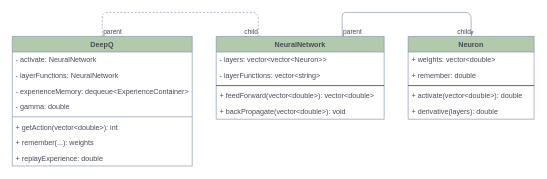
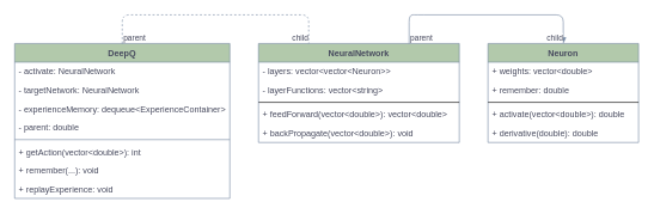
  <mxCell id="0" />
  <mxCell id="1" parent="0" />
  <mxCell id="2" value="DeepQ" style="swimlane;fontStyle=1;align=center;verticalAlign=top;childLayout=stackLayout;horizontal=1;startSize=26;horizontalStack=0;resizeParent=1;resizeParentMax=0;resizeLast=0;collapsible=1;marginBottom=0;fillColor=#B2C9AB;strokeColor=#788AA3;fontColor=#46495D;" vertex="1" parent="1"><mxGeometry x="20" y="60" width="300" height="216" as="geometry" /></mxCell>
  <mxCell id="3" value="- activate: NeuralNetwork" style="text;strokeColor=none;fillColor=none;align=left;verticalAlign=top;spacingLeft=4;spacingRight=4;overflow=hidden;rotatable=0;points=[[0,0.5],[1,0.5]];portConstraint=eastwest;fontColor=#46495D;" vertex="1" parent="2"><mxGeometry y="26" width="300" height="26" as="geometry" /></mxCell>
- <mxCell id="4" value="- layerFunctions: NeuralNetwork" style="text;strokeColor=none;fillColor=none;align=left;verticalAlign=top;spacingLeft=4;spacingRight=4;overflow=hidden;rotatable=0;points=[[0,0.5],[1,0.5]];portConstraint=eastwest;rounded=0;sketch=0;fontColor=#46495D;" vertex="1" parent="2"><mxGeometry y="52" width="300" height="26" as="geometry" /></mxCell>
+ <mxCell id="4" value="- targetNetwork: NeuralNetwork" style="text;strokeColor=none;fillColor=none;align=left;verticalAlign=top;spacingLeft=4;spacingRight=4;overflow=hidden;rotatable=0;points=[[0,0.5],[1,0.5]];portConstraint=eastwest;rounded=0;sketch=0;fontColor=#46495D;" vertex="1" parent="2"><mxGeometry y="52" width="300" height="26" as="geometry" /></mxCell>
  <mxCell id="5" value="- experienceMemory: dequeue&lt;ExperienceContainer&gt;" style="text;strokeColor=none;fillColor=none;align=left;verticalAlign=top;spacingLeft=4;spacingRight=4;overflow=hidden;rotatable=0;points=[[0,0.5],[1,0.5]];portConstraint=eastwest;rounded=0;sketch=0;fontColor=#46495D;" vertex="1" parent="2"><mxGeometry y="78" width="300" height="26" as="geometry" /></mxCell>
- <mxCell id="6" value="- gamma: double" style="text;strokeColor=none;fillColor=none;align=left;verticalAlign=top;spacingLeft=4;spacingRight=4;overflow=hidden;rotatable=0;points=[[0,0.5],[1,0.5]];portConstraint=eastwest;rounded=0;sketch=0;fontColor=#46495D;" vertex="1" parent="2"><mxGeometry y="104" width="300" height="26" as="geometry" /></mxCell>
+ <mxCell id="6" value="- parent: double" style="text;strokeColor=none;fillColor=none;align=left;verticalAlign=top;spacingLeft=4;spacingRight=4;overflow=hidden;rotatable=0;points=[[0,0.5],[1,0.5]];portConstraint=eastwest;rounded=0;sketch=0;fontColor=#46495D;" vertex="1" parent="2"><mxGeometry y="104" width="300" height="26" as="geometry" /></mxCell>
  <mxCell id="7" value="" style="line;strokeWidth=1;fillColor=none;align=left;verticalAlign=middle;spacingTop=-1;spacingLeft=3;spacingRight=3;rotatable=0;labelPosition=right;points=[];portConstraint=eastwest;strokeColor=#788AA3;fontColor=#46495D;" vertex="1" parent="2"><mxGeometry y="130" width="300" height="8" as="geometry" /></mxCell>
  <mxCell id="8" value="+ getAction(vector&lt;double&gt;): int" style="text;strokeColor=none;fillColor=none;align=left;verticalAlign=top;spacingLeft=4;spacingRight=4;overflow=hidden;rotatable=0;points=[[0,0.5],[1,0.5]];portConstraint=eastwest;fontColor=#46495D;" vertex="1" parent="2"><mxGeometry y="138" width="300" height="26" as="geometry" /></mxCell>
- <mxCell id="9" value="+ remember(...): weights" style="text;strokeColor=none;fillColor=none;align=left;verticalAlign=top;spacingLeft=4;spacingRight=4;overflow=hidden;rotatable=0;points=[[0,0.5],[1,0.5]];portConstraint=eastwest;rounded=0;sketch=0;fontColor=#46495D;" vertex="1" parent="2"><mxGeometry y="164" width="300" height="26" as="geometry" /></mxCell>
- <mxCell id="10" value="+ replayExperience: double" style="text;strokeColor=none;fillColor=none;align=left;verticalAlign=top;spacingLeft=4;spacingRight=4;overflow=hidden;rotatable=0;points=[[0,0.5],[1,0.5]];portConstraint=eastwest;rounded=0;sketch=0;fontColor=#46495D;" vertex="1" parent="2"><mxGeometry y="190" width="300" height="26" as="geometry" /></mxCell>
+ <mxCell id="9" value="+ remember(...): void" style="text;strokeColor=none;fillColor=none;align=left;verticalAlign=top;spacingLeft=4;spacingRight=4;overflow=hidden;rotatable=0;points=[[0,0.5],[1,0.5]];portConstraint=eastwest;rounded=0;sketch=0;fontColor=#46495D;" vertex="1" parent="2"><mxGeometry y="164" width="300" height="26" as="geometry" /></mxCell>
+ <mxCell id="10" value="+ replayExperience: void" style="text;strokeColor=none;fillColor=none;align=left;verticalAlign=top;spacingLeft=4;spacingRight=4;overflow=hidden;rotatable=0;points=[[0,0.5],[1,0.5]];portConstraint=eastwest;rounded=0;sketch=0;fontColor=#46495D;" vertex="1" parent="2"><mxGeometry y="190" width="300" height="26" as="geometry" /></mxCell>
  <mxCell id="11" value="NeuralNetwork" style="swimlane;fontStyle=1;align=center;verticalAlign=top;childLayout=stackLayout;horizontal=1;startSize=26;horizontalStack=0;resizeParent=1;resizeParentMax=0;resizeLast=0;collapsible=1;marginBottom=0;rounded=0;sketch=0;fontColor=#46495D;strokeColor=#788AA3;fillColor=#B2C9AB;" vertex="1" parent="1"><mxGeometry x="360" y="60" width="280" height="138" as="geometry" /></mxCell>
  <mxCell id="12" value="- layers: vector&lt;vector&lt;Neuron&gt;&gt;" style="text;strokeColor=none;fillColor=none;align=left;verticalAlign=top;spacingLeft=4;spacingRight=4;overflow=hidden;rotatable=0;points=[[0,0.5],[1,0.5]];portConstraint=eastwest;rounded=0;sketch=0;fontColor=#46495D;" vertex="1" parent="11"><mxGeometry y="26" width="280" height="26" as="geometry" /></mxCell>
  <mxCell id="13" value="- layerFunctions: vector&lt;string&gt;" style="text;strokeColor=none;fillColor=none;align=left;verticalAlign=top;spacingLeft=4;spacingRight=4;overflow=hidden;rotatable=0;points=[[0,0.5],[1,0.5]];portConstraint=eastwest;rounded=0;sketch=0;fontColor=#46495D;" vertex="1" parent="11"><mxGeometry y="52" width="280" height="26" as="geometry" /></mxCell>
  <mxCell id="14" value="" style="line;strokeWidth=1;fillColor=none;align=left;verticalAlign=middle;spacingTop=-1;spacingLeft=3;spacingRight=3;rotatable=0;labelPosition=right;points=[];portConstraint=eastwest;rounded=0;sketch=0;fontColor=#46495D;" vertex="1" parent="11"><mxGeometry y="78" width="280" height="8" as="geometry" /></mxCell>
  <mxCell id="15" value="+ feedForward(vector&lt;double&gt;): vector&lt;double&gt;" style="text;strokeColor=none;fillColor=none;align=left;verticalAlign=top;spacingLeft=4;spacingRight=4;overflow=hidden;rotatable=0;points=[[0,0.5],[1,0.5]];portConstraint=eastwest;rounded=0;sketch=0;fontColor=#46495D;" vertex="1" parent="11"><mxGeometry y="86" width="280" height="26" as="geometry" /></mxCell>
  <mxCell id="16" value="+ backPropagate(vector&lt;double&gt;): void" style="text;strokeColor=none;fillColor=none;align=left;verticalAlign=top;spacingLeft=4;spacingRight=4;overflow=hidden;rotatable=0;points=[[0,0.5],[1,0.5]];portConstraint=eastwest;rounded=0;sketch=0;fontColor=#46495D;" vertex="1" parent="11"><mxGeometry y="112" width="280" height="26" as="geometry" /></mxCell>
  <mxCell id="17" value="" style="endArrow=none;html=1;edgeStyle=orthogonalEdgeStyle;rounded=1;sketch=0;fontColor=#46495D;strokeColor=#788AA3;fillColor=#B2C9AB;curved=0;exitX=0.5;exitY=0;exitDx=0;exitDy=0;entryX=0.25;entryY=0;entryDx=0;entryDy=0;dashed=1;" edge="1" parent="1" source="2" target="11"><mxGeometry relative="1" as="geometry"><mxPoint x="100" y="-30" as="sourcePoint" /><mxPoint x="260" y="-30" as="targetPoint" /><Array as="points"><mxPoint x="170" y="20" /><mxPoint x="430" y="20" /></Array></mxGeometry></mxCell>
  <mxCell id="18" value="parent" style="edgeLabel;resizable=0;html=1;align=left;verticalAlign=bottom;rounded=0;sketch=0;fontColor=#46495D;strokeColor=#788AA3;fillColor=#B2C9AB;" connectable="0" vertex="1" parent="17"><mxGeometry x="-1" relative="1" as="geometry" /></mxCell>
  <mxCell id="19" value="child" style="edgeLabel;resizable=0;html=1;align=right;verticalAlign=bottom;rounded=0;sketch=0;fontColor=#46495D;strokeColor=#788AA3;fillColor=#B2C9AB;" connectable="0" vertex="1" parent="17"><mxGeometry x="1" relative="1" as="geometry" /></mxCell>
  <mxCell id="20" value="Neuron" style="swimlane;fontStyle=1;align=center;verticalAlign=top;childLayout=stackLayout;horizontal=1;startSize=26;horizontalStack=0;resizeParent=1;resizeParentMax=0;resizeLast=0;collapsible=1;marginBottom=0;rounded=0;sketch=0;fontColor=#46495D;strokeColor=#788AA3;fillColor=#B2C9AB;" vertex="1" parent="1"><mxGeometry x="680" y="60" width="210" height="138" as="geometry" /></mxCell>
  <mxCell id="21" value="+ weights: vector&lt;double&gt;" style="text;strokeColor=none;fillColor=none;align=left;verticalAlign=top;spacingLeft=4;spacingRight=4;overflow=hidden;rotatable=0;points=[[0,0.5],[1,0.5]];portConstraint=eastwest;rounded=0;sketch=0;fontColor=#46495D;" vertex="1" parent="20"><mxGeometry y="26" width="210" height="26" as="geometry" /></mxCell>
  <mxCell id="22" value="+ remember: double" style="text;strokeColor=none;fillColor=none;align=left;verticalAlign=top;spacingLeft=4;spacingRight=4;overflow=hidden;rotatable=0;points=[[0,0.5],[1,0.5]];portConstraint=eastwest;rounded=0;sketch=0;fontColor=#46495D;" vertex="1" parent="20"><mxGeometry y="52" width="210" height="26" as="geometry" /></mxCell>
  <mxCell id="23" value="" style="line;strokeWidth=1;fillColor=none;align=left;verticalAlign=middle;spacingTop=-1;spacingLeft=3;spacingRight=3;rotatable=0;labelPosition=right;points=[];portConstraint=eastwest;rounded=0;sketch=0;fontColor=#46495D;" vertex="1" parent="20"><mxGeometry y="78" width="210" height="8" as="geometry" /></mxCell>
  <mxCell id="24" value="+ activate(vector&lt;double&gt;): double" style="text;strokeColor=none;fillColor=none;align=left;verticalAlign=top;spacingLeft=4;spacingRight=4;overflow=hidden;rotatable=0;points=[[0,0.5],[1,0.5]];portConstraint=eastwest;rounded=0;sketch=0;fontColor=#46495D;" vertex="1" parent="20"><mxGeometry y="86" width="210" height="26" as="geometry" /></mxCell>
- <mxCell id="25" value="+ derivative(layers): double" style="text;strokeColor=none;fillColor=none;align=left;verticalAlign=top;spacingLeft=4;spacingRight=4;overflow=hidden;rotatable=0;points=[[0,0.5],[1,0.5]];portConstraint=eastwest;rounded=0;sketch=0;fontColor=#46495D;" vertex="1" parent="20"><mxGeometry y="112" width="210" height="26" as="geometry" /></mxCell>
+ <mxCell id="25" value="+ derivative(double): double" style="text;strokeColor=none;fillColor=none;align=left;verticalAlign=top;spacingLeft=4;spacingRight=4;overflow=hidden;rotatable=0;points=[[0,0.5],[1,0.5]];portConstraint=eastwest;rounded=0;sketch=0;fontColor=#46495D;" vertex="1" parent="20"><mxGeometry y="112" width="210" height="26" as="geometry" /></mxCell>
  <mxCell id="26" value="" style="endArrow=block;html=1;edgeStyle=orthogonalEdgeStyle;rounded=1;sketch=0;fontColor=#46495D;strokeColor=#788AA3;fillColor=#B2C9AB;curved=0;exitX=0.75;exitY=0;exitDx=0;exitDy=0;entryX=0.5;entryY=0;entryDx=0;entryDy=0;" edge="1" parent="1" source="11" target="20"><mxGeometry relative="1" as="geometry"><mxPoint x="600" y="-10" as="sourcePoint" /><mxPoint x="760" y="-10" as="targetPoint" /><Array as="points"><mxPoint x="580" y="20" /><mxPoint x="795" y="20" /></Array></mxGeometry></mxCell>
  <mxCell id="27" value="parent" style="edgeLabel;resizable=0;html=1;align=left;verticalAlign=bottom;rounded=0;sketch=0;fontColor=#46495D;strokeColor=#788AA3;fillColor=#B2C9AB;" connectable="0" vertex="1" parent="26"><mxGeometry x="-1" relative="1" as="geometry" /></mxCell>
  <mxCell id="28" value="child" style="edgeLabel;resizable=0;html=1;align=right;verticalAlign=bottom;rounded=0;sketch=0;fontColor=#46495D;strokeColor=#788AA3;fillColor=#B2C9AB;" connectable="0" vertex="1" parent="26"><mxGeometry x="1" relative="1" as="geometry" /></mxCell>
